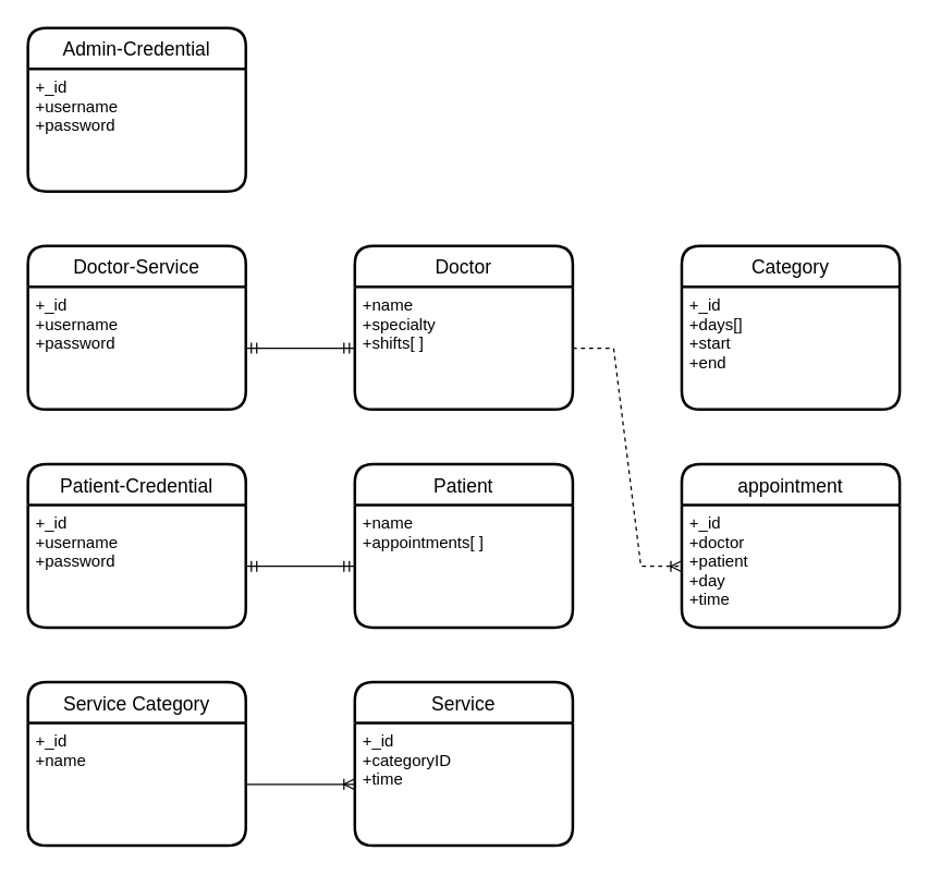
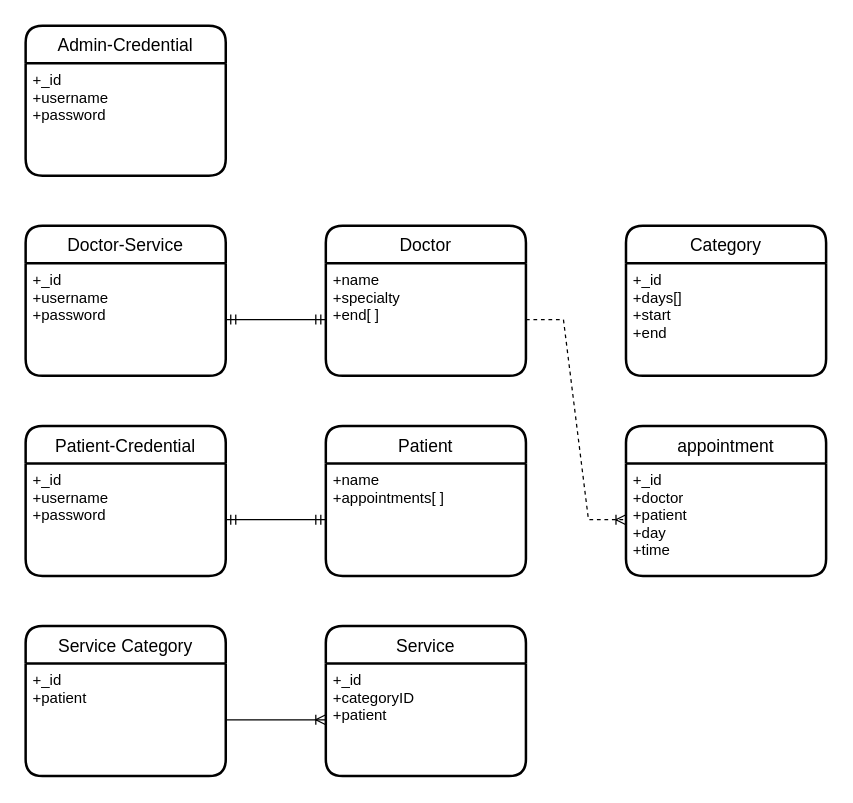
  <mxCell id="0" />
  <mxCell id="1" parent="0" />
  <mxCell id="2" value="Admin-Credential" style="swimlane;childLayout=stackLayout;horizontal=1;startSize=30;horizontalStack=0;rounded=1;fontSize=14;fontStyle=0;strokeWidth=2;resizeParent=0;resizeLast=1;shadow=0;dashed=0;align=center;" parent="1" vertex="1"><mxGeometry x="20" y="20" width="160" height="120" as="geometry" /></mxCell>
  <mxCell id="3" value="+_id&#10;+username&#10;+password" style="align=left;strokeColor=none;fillColor=none;spacingLeft=4;fontSize=12;verticalAlign=top;resizable=0;rotatable=0;part=1;" parent="2" vertex="1"><mxGeometry y="30" width="160" height="90" as="geometry" /></mxCell>
  <mxCell id="4" value="Doctor-Service" style="swimlane;childLayout=stackLayout;horizontal=1;startSize=30;horizontalStack=0;rounded=1;fontSize=14;fontStyle=0;strokeWidth=2;resizeParent=0;resizeLast=1;shadow=0;dashed=0;align=center;" parent="1" vertex="1"><mxGeometry x="20" y="180" width="160" height="120" as="geometry" /></mxCell>
  <mxCell id="5" value="+_id&#10;+username&#10;+password" style="align=left;strokeColor=none;fillColor=none;spacingLeft=4;fontSize=12;verticalAlign=top;resizable=0;rotatable=0;part=1;" parent="4" vertex="1"><mxGeometry y="30" width="160" height="90" as="geometry" /></mxCell>
  <mxCell id="6" value="Patient-Credential" style="swimlane;childLayout=stackLayout;horizontal=1;startSize=30;horizontalStack=0;rounded=1;fontSize=14;fontStyle=0;strokeWidth=2;resizeParent=0;resizeLast=1;shadow=0;dashed=0;align=center;" parent="1" vertex="1"><mxGeometry x="20" y="340" width="160" height="120" as="geometry" /></mxCell>
  <mxCell id="7" value="+_id&#10;+username&#10;+password" style="align=left;strokeColor=none;fillColor=none;spacingLeft=4;fontSize=12;verticalAlign=top;resizable=0;rotatable=0;part=1;" parent="6" vertex="1"><mxGeometry y="30" width="160" height="90" as="geometry" /></mxCell>
  <mxCell id="8" value="Doctor" style="swimlane;childLayout=stackLayout;horizontal=1;startSize=30;horizontalStack=0;rounded=1;fontSize=14;fontStyle=0;strokeWidth=2;resizeParent=0;resizeLast=1;shadow=0;dashed=0;align=center;" parent="1" vertex="1"><mxGeometry x="260" y="180" width="160" height="120" as="geometry" /></mxCell>
- <mxCell id="9" value="+name&#10;+specialty&#10;+shifts[ ]" style="align=left;strokeColor=none;fillColor=none;spacingLeft=4;fontSize=12;verticalAlign=top;resizable=0;rotatable=0;part=1;" parent="8" vertex="1"><mxGeometry y="30" width="160" height="90" as="geometry" /></mxCell>
+ <mxCell id="9" value="+name&#10;+specialty&#10;+end[ ]" style="align=left;strokeColor=none;fillColor=none;spacingLeft=4;fontSize=12;verticalAlign=top;resizable=0;rotatable=0;part=1;" parent="8" vertex="1"><mxGeometry y="30" width="160" height="90" as="geometry" /></mxCell>
  <mxCell id="10" value="Patient" style="swimlane;childLayout=stackLayout;horizontal=1;startSize=30;horizontalStack=0;rounded=1;fontSize=14;fontStyle=0;strokeWidth=2;resizeParent=0;resizeLast=1;shadow=0;dashed=0;align=center;" parent="1" vertex="1"><mxGeometry x="260" y="340" width="160" height="120" as="geometry" /></mxCell>
  <mxCell id="11" value="+name&#10;+appointments[ ]" style="align=left;strokeColor=none;fillColor=none;spacingLeft=4;fontSize=12;verticalAlign=top;resizable=0;rotatable=0;part=1;" parent="10" vertex="1"><mxGeometry y="30" width="160" height="90" as="geometry" /></mxCell>
  <mxCell id="12" value="Category" style="swimlane;childLayout=stackLayout;horizontal=1;startSize=30;horizontalStack=0;rounded=1;fontSize=14;fontStyle=0;strokeWidth=2;resizeParent=0;resizeLast=1;shadow=0;dashed=0;align=center;" parent="1" vertex="1"><mxGeometry x="500" y="180" width="160" height="120" as="geometry" /></mxCell>
  <mxCell id="13" value="+_id&#10;+days[]&#10;+start&#10;+end" style="align=left;strokeColor=none;fillColor=none;spacingLeft=4;fontSize=12;verticalAlign=top;resizable=0;rotatable=0;part=1;" parent="12" vertex="1"><mxGeometry y="30" width="160" height="90" as="geometry" /></mxCell>
  <mxCell id="14" value="" style="edgeStyle=entityRelationEdgeStyle;fontSize=12;html=1;endArrow=ERmandOne;startArrow=ERmandOne;rounded=0;exitX=1;exitY=0.5;exitDx=0;exitDy=0;entryX=0;entryY=0.5;entryDx=0;entryDy=0;" parent="1" source="5" target="9" edge="1"><mxGeometry width="100" height="100" relative="1" as="geometry"><mxPoint x="270" y="280" as="sourcePoint" /><mxPoint x="370" y="180" as="targetPoint" /></mxGeometry></mxCell>
  <mxCell id="15" value="" style="edgeStyle=entityRelationEdgeStyle;fontSize=12;html=1;endArrow=ERmandOne;startArrow=ERmandOne;rounded=0;exitX=1;exitY=0.5;exitDx=0;exitDy=0;entryX=0;entryY=0.5;entryDx=0;entryDy=0;" parent="1" source="7" target="11" edge="1"><mxGeometry width="100" height="100" relative="1" as="geometry"><mxPoint x="190" y="265" as="sourcePoint" /><mxPoint x="270" y="265" as="targetPoint" /></mxGeometry></mxCell>
  <mxCell id="16" value="appointment" style="swimlane;childLayout=stackLayout;horizontal=1;startSize=30;horizontalStack=0;rounded=1;fontSize=14;fontStyle=0;strokeWidth=2;resizeParent=0;resizeLast=1;shadow=0;dashed=0;align=center;" parent="1" vertex="1"><mxGeometry x="500" y="340" width="160" height="120" as="geometry" /></mxCell>
  <mxCell id="17" value="+_id&#10;+doctor&#10;+patient&#10;+day&#10;+time" style="align=left;strokeColor=none;fillColor=none;spacingLeft=4;fontSize=12;verticalAlign=top;resizable=0;rotatable=0;part=1;" parent="16" vertex="1"><mxGeometry y="30" width="160" height="90" as="geometry" /></mxCell>
  <mxCell id="18" value="" style="edgeStyle=entityRelationEdgeStyle;fontSize=12;html=1;endArrow=ERoneToMany;rounded=0;exitX=1;exitY=0.5;exitDx=0;exitDy=0;entryX=0;entryY=0.5;entryDx=0;entryDy=0;dashed=1;" parent="1" source="9" target="17" edge="1"><mxGeometry width="100" height="100" relative="1" as="geometry"><mxPoint x="440" y="275" as="sourcePoint" /><mxPoint x="520" y="275" as="targetPoint" /></mxGeometry></mxCell>
  <mxCell id="19" value="Service Category" style="swimlane;childLayout=stackLayout;horizontal=1;startSize=30;horizontalStack=0;rounded=1;fontSize=14;fontStyle=0;strokeWidth=2;resizeParent=0;resizeLast=1;shadow=0;dashed=0;align=center;" parent="1" vertex="1"><mxGeometry x="20" y="500" width="160" height="120" as="geometry" /></mxCell>
- <mxCell id="20" value="+_id&#10;+name" style="align=left;strokeColor=none;fillColor=none;spacingLeft=4;fontSize=12;verticalAlign=top;resizable=0;rotatable=0;part=1;" parent="19" vertex="1"><mxGeometry y="30" width="160" height="90" as="geometry" /></mxCell>
+ <mxCell id="20" value="+_id&#10;+patient" style="align=left;strokeColor=none;fillColor=none;spacingLeft=4;fontSize=12;verticalAlign=top;resizable=0;rotatable=0;part=1;" parent="19" vertex="1"><mxGeometry y="30" width="160" height="90" as="geometry" /></mxCell>
  <mxCell id="21" value="Service" style="swimlane;childLayout=stackLayout;horizontal=1;startSize=30;horizontalStack=0;rounded=1;fontSize=14;fontStyle=0;strokeWidth=2;resizeParent=0;resizeLast=1;shadow=0;dashed=0;align=center;" parent="1" vertex="1"><mxGeometry x="260" y="500" width="160" height="120" as="geometry" /></mxCell>
- <mxCell id="22" value="+_id&#10;+categoryID&#10;+time" style="align=left;strokeColor=none;fillColor=none;spacingLeft=4;fontSize=12;verticalAlign=top;resizable=0;rotatable=0;part=1;" parent="21" vertex="1"><mxGeometry y="30" width="160" height="90" as="geometry" /></mxCell>
+ <mxCell id="22" value="+_id&#10;+categoryID&#10;+patient" style="align=left;strokeColor=none;fillColor=none;spacingLeft=4;fontSize=12;verticalAlign=top;resizable=0;rotatable=0;part=1;" parent="21" vertex="1"><mxGeometry y="30" width="160" height="90" as="geometry" /></mxCell>
  <mxCell id="23" value="" style="edgeStyle=entityRelationEdgeStyle;fontSize=12;html=1;endArrow=ERoneToMany;rounded=0;exitX=1;exitY=0.5;exitDx=0;exitDy=0;entryX=0;entryY=0.5;entryDx=0;entryDy=0;" parent="1" source="20" target="22" edge="1"><mxGeometry width="100" height="100" relative="1" as="geometry"><mxPoint x="430" y="425" as="sourcePoint" /><mxPoint x="510" y="425" as="targetPoint" /></mxGeometry></mxCell>
